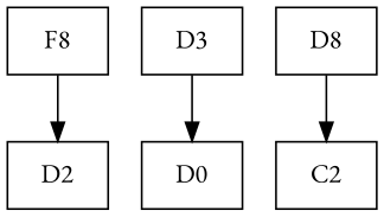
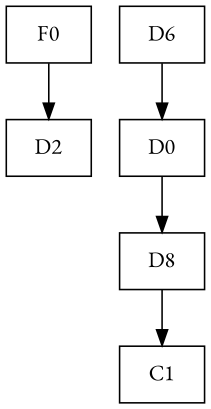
  digraph {
    fontname="EB Garamond"
    splines=ortho
    node [fontname="EB Garamond" shape=box]
    edge [fontname="EB Garamond"]
-   F0 [label=F8]
+   F0
    D2
-   D3
+   D3 [label=D6]
    D0
    n5 [label=D8]
-   C2
+   C2 [label=C1]
    F0 -> D2
    D3 -> D0
+   D0 -> n5
    n5 -> C2
  }
